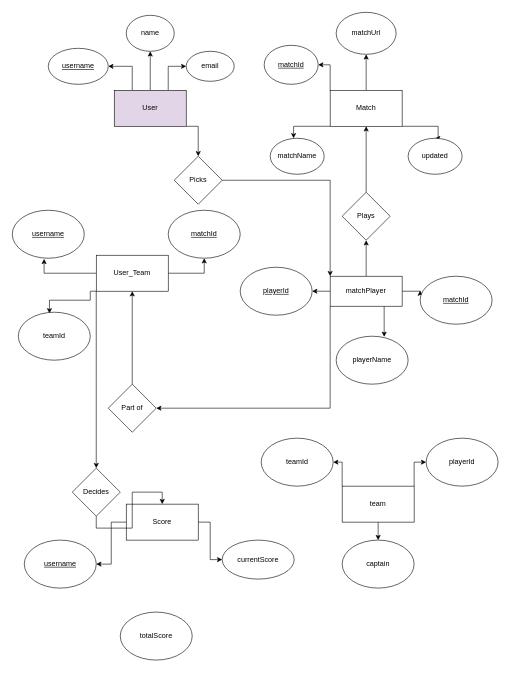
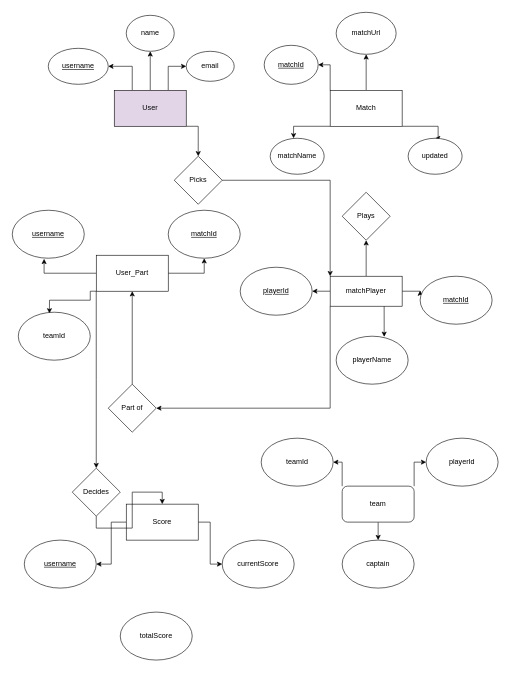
  <mxCell id="0" />
  <mxCell id="1" parent="0" />
  <mxCell id="2" style="edgeStyle=orthogonalEdgeStyle;rounded=0;orthogonalLoop=1;jettySize=auto;html=1;exitX=0.25;exitY=0;exitDx=0;exitDy=0;entryX=1;entryY=0.5;entryDx=0;entryDy=0;" parent="1" source="6" target="7" edge="1"><mxGeometry relative="1" as="geometry" /></mxCell>
  <mxCell id="3" style="edgeStyle=orthogonalEdgeStyle;rounded=0;orthogonalLoop=1;jettySize=auto;html=1;exitX=0.75;exitY=0;exitDx=0;exitDy=0;entryX=0;entryY=0.5;entryDx=0;entryDy=0;" parent="1" source="6" target="9" edge="1"><mxGeometry relative="1" as="geometry" /></mxCell>
  <mxCell id="4" style="edgeStyle=orthogonalEdgeStyle;rounded=0;orthogonalLoop=1;jettySize=auto;html=1;exitX=0.5;exitY=0;exitDx=0;exitDy=0;entryX=0.5;entryY=1;entryDx=0;entryDy=0;" parent="1" source="6" target="8" edge="1"><mxGeometry relative="1" as="geometry" /></mxCell>
  <mxCell id="5" style="edgeStyle=orthogonalEdgeStyle;rounded=0;orthogonalLoop=1;jettySize=auto;html=1;exitX=1;exitY=1;exitDx=0;exitDy=0;entryX=0.5;entryY=0;entryDx=0;entryDy=0;" parent="1" source="6" target="45" edge="1"><mxGeometry relative="1" as="geometry"><Array as="points"><mxPoint x="330" y="210" /></Array></mxGeometry></mxCell>
  <mxCell id="6" value="User" style="rounded=0;whiteSpace=wrap;html=1;fillColor=#e1d5e7;" parent="1" vertex="1"><mxGeometry x="190" y="150" width="120" height="60" as="geometry" /></mxCell>
  <mxCell id="7" value="&lt;u&gt;username&lt;/u&gt;" style="ellipse;whiteSpace=wrap;html=1;" parent="1" vertex="1"><mxGeometry x="80" y="80" width="100" height="60" as="geometry" /></mxCell>
  <mxCell id="8" value="name" style="ellipse;whiteSpace=wrap;html=1;" parent="1" vertex="1"><mxGeometry x="210" y="25" width="80" height="60" as="geometry" /></mxCell>
  <mxCell id="9" value="email" style="ellipse;whiteSpace=wrap;html=1;" parent="1" vertex="1"><mxGeometry x="310" y="85" width="80" height="50" as="geometry" /></mxCell>
  <mxCell id="10" style="edgeStyle=orthogonalEdgeStyle;rounded=0;orthogonalLoop=1;jettySize=auto;html=1;exitX=0.5;exitY=0;exitDx=0;exitDy=0;entryX=0.5;entryY=1;entryDx=0;entryDy=0;" parent="1" source="14" target="16" edge="1"><mxGeometry relative="1" as="geometry" /></mxCell>
  <mxCell id="11" style="edgeStyle=orthogonalEdgeStyle;rounded=0;orthogonalLoop=1;jettySize=auto;html=1;exitX=0;exitY=0;exitDx=0;exitDy=0;entryX=1;entryY=0.5;entryDx=0;entryDy=0;" parent="1" source="14" target="15" edge="1"><mxGeometry relative="1" as="geometry" /></mxCell>
  <mxCell id="12" style="edgeStyle=orthogonalEdgeStyle;rounded=0;orthogonalLoop=1;jettySize=auto;html=1;exitX=1;exitY=1;exitDx=0;exitDy=0;entryX=0.5;entryY=0;entryDx=0;entryDy=0;" parent="1" source="14" target="18" edge="1"><mxGeometry relative="1" as="geometry"><mxPoint x="730" y="220" as="targetPoint" /><Array as="points"><mxPoint x="730" y="210" /></Array></mxGeometry></mxCell>
  <mxCell id="13" style="edgeStyle=orthogonalEdgeStyle;rounded=0;orthogonalLoop=1;jettySize=auto;html=1;exitX=0;exitY=1;exitDx=0;exitDy=0;entryX=0.433;entryY=0;entryDx=0;entryDy=0;entryPerimeter=0;" parent="1" source="14" target="17" edge="1"><mxGeometry relative="1" as="geometry"><Array as="points"><mxPoint x="489" y="210" /></Array></mxGeometry></mxCell>
  <mxCell id="14" value="Match" style="rounded=0;whiteSpace=wrap;html=1;" parent="1" vertex="1"><mxGeometry x="550" y="150" width="120" height="60" as="geometry" /></mxCell>
  <mxCell id="15" value="&lt;u&gt;matchId&lt;/u&gt;" style="ellipse;whiteSpace=wrap;html=1;" parent="1" vertex="1"><mxGeometry x="440" y="75" width="90" height="65" as="geometry" /></mxCell>
  <mxCell id="16" value="matchUrl" style="ellipse;whiteSpace=wrap;html=1;" parent="1" vertex="1"><mxGeometry x="560" y="20" width="100" height="70" as="geometry" /></mxCell>
  <mxCell id="17" value="matchName" style="ellipse;whiteSpace=wrap;html=1;" parent="1" vertex="1"><mxGeometry x="450" y="230" width="90" height="60" as="geometry" /></mxCell>
  <mxCell id="18" value="updated" style="ellipse;whiteSpace=wrap;html=1;" parent="1" vertex="1"><mxGeometry x="680" y="230" width="90" height="60" as="geometry" /></mxCell>
  <mxCell id="19" style="edgeStyle=orthogonalEdgeStyle;rounded=0;orthogonalLoop=1;jettySize=auto;html=1;exitX=1;exitY=0.5;exitDx=0;exitDy=0;entryX=0;entryY=0.3;entryDx=0;entryDy=0;entryPerimeter=0;" parent="1" source="24" target="27" edge="1"><mxGeometry relative="1" as="geometry" /></mxCell>
  <mxCell id="20" style="edgeStyle=orthogonalEdgeStyle;rounded=0;orthogonalLoop=1;jettySize=auto;html=1;exitX=0;exitY=0.5;exitDx=0;exitDy=0;entryX=1;entryY=0.5;entryDx=0;entryDy=0;" parent="1" source="24" target="25" edge="1"><mxGeometry relative="1" as="geometry" /></mxCell>
  <mxCell id="21" style="edgeStyle=orthogonalEdgeStyle;rounded=0;orthogonalLoop=1;jettySize=auto;html=1;exitX=0.5;exitY=0;exitDx=0;exitDy=0;entryX=0.5;entryY=1;entryDx=0;entryDy=0;" parent="1" source="24" target="43" edge="1"><mxGeometry relative="1" as="geometry" /></mxCell>
  <mxCell id="22" style="edgeStyle=orthogonalEdgeStyle;rounded=0;orthogonalLoop=1;jettySize=auto;html=1;exitX=0;exitY=1;exitDx=0;exitDy=0;entryX=1;entryY=0.5;entryDx=0;entryDy=0;" parent="1" source="24" target="47" edge="1"><mxGeometry relative="1" as="geometry" /></mxCell>
  <mxCell id="23" style="edgeStyle=orthogonalEdgeStyle;rounded=0;orthogonalLoop=1;jettySize=auto;html=1;exitX=0.75;exitY=1;exitDx=0;exitDy=0;entryX=0.667;entryY=0.013;entryDx=0;entryDy=0;entryPerimeter=0;" parent="1" source="24" target="26" edge="1"><mxGeometry relative="1" as="geometry" /></mxCell>
  <mxCell id="24" value="matchPlayer" style="rounded=0;whiteSpace=wrap;html=1;" parent="1" vertex="1"><mxGeometry x="550" y="460" width="120" height="50" as="geometry" /></mxCell>
  <mxCell id="25" value="&lt;u&gt;playerId&lt;/u&gt;" style="ellipse;whiteSpace=wrap;html=1;" parent="1" vertex="1"><mxGeometry x="400" y="445" width="120" height="80" as="geometry" /></mxCell>
  <mxCell id="26" value="playerName" style="ellipse;whiteSpace=wrap;html=1;" parent="1" vertex="1"><mxGeometry x="560" y="560" width="120" height="80" as="geometry" /></mxCell>
  <mxCell id="27" value="&lt;u&gt;matchId&lt;/u&gt;" style="ellipse;whiteSpace=wrap;html=1;" parent="1" vertex="1"><mxGeometry x="700" y="460" width="120" height="80" as="geometry" /></mxCell>
  <mxCell id="28" style="edgeStyle=orthogonalEdgeStyle;rounded=0;orthogonalLoop=1;jettySize=auto;html=1;exitX=1;exitY=0.5;exitDx=0;exitDy=0;entryX=0;entryY=0.5;entryDx=0;entryDy=0;" parent="1" source="30" target="41" edge="1"><mxGeometry relative="1" as="geometry" /></mxCell>
  <mxCell id="29" style="edgeStyle=orthogonalEdgeStyle;rounded=0;orthogonalLoop=1;jettySize=auto;html=1;exitX=0;exitY=0.5;exitDx=0;exitDy=0;entryX=1;entryY=0.5;entryDx=0;entryDy=0;" parent="1" source="30" target="40" edge="1"><mxGeometry relative="1" as="geometry" /></mxCell>
  <mxCell id="30" value="Score" style="rounded=0;whiteSpace=wrap;html=1;" parent="1" vertex="1"><mxGeometry x="210" y="840" width="120" height="60" as="geometry" /></mxCell>
  <mxCell id="31" style="edgeStyle=orthogonalEdgeStyle;rounded=0;orthogonalLoop=1;jettySize=auto;html=1;exitX=1;exitY=0.5;exitDx=0;exitDy=0;entryX=0.5;entryY=1;entryDx=0;entryDy=0;" parent="1" source="35" target="38" edge="1"><mxGeometry relative="1" as="geometry" /></mxCell>
  <mxCell id="32" style="edgeStyle=orthogonalEdgeStyle;rounded=0;orthogonalLoop=1;jettySize=auto;html=1;exitX=0;exitY=0.5;exitDx=0;exitDy=0;entryX=0.442;entryY=1.013;entryDx=0;entryDy=0;entryPerimeter=0;" parent="1" source="35" target="36" edge="1"><mxGeometry relative="1" as="geometry" /></mxCell>
  <mxCell id="33" style="edgeStyle=orthogonalEdgeStyle;rounded=0;orthogonalLoop=1;jettySize=auto;html=1;exitX=0;exitY=1;exitDx=0;exitDy=0;entryX=0.433;entryY=0.025;entryDx=0;entryDy=0;entryPerimeter=0;" parent="1" source="35" target="37" edge="1"><mxGeometry relative="1" as="geometry"><Array as="points"><mxPoint x="150" y="500" /><mxPoint x="82" y="500" /></Array></mxGeometry></mxCell>
  <mxCell id="34" style="edgeStyle=orthogonalEdgeStyle;rounded=0;orthogonalLoop=1;jettySize=auto;html=1;exitX=0;exitY=1;exitDx=0;exitDy=0;" parent="1" source="35" edge="1"><mxGeometry relative="1" as="geometry"><mxPoint x="160" y="780" as="targetPoint" /></mxGeometry></mxCell>
- <mxCell id="35" value="User_Team" style="rounded=0;whiteSpace=wrap;html=1;" parent="1" vertex="1"><mxGeometry x="160" y="425" width="120" height="60" as="geometry" /></mxCell>
+ <mxCell id="35" value="User_Part" style="rounded=0;whiteSpace=wrap;html=1;" parent="1" vertex="1"><mxGeometry x="160" y="425" width="120" height="60" as="geometry" /></mxCell>
  <mxCell id="36" value="&lt;u&gt;username&lt;/u&gt;" style="ellipse;whiteSpace=wrap;html=1;" parent="1" vertex="1"><mxGeometry x="20" y="350" width="120" height="80" as="geometry" /></mxCell>
  <mxCell id="37" value="teamId" style="ellipse;whiteSpace=wrap;html=1;" parent="1" vertex="1"><mxGeometry x="30" y="520" width="120" height="80" as="geometry" /></mxCell>
  <mxCell id="38" value="&lt;u&gt;matchId&lt;/u&gt;" style="ellipse;whiteSpace=wrap;html=1;" parent="1" vertex="1"><mxGeometry x="280" y="350" width="120" height="80" as="geometry" /></mxCell>
  <mxCell id="39" value="totalScore" style="ellipse;whiteSpace=wrap;html=1;" parent="1" vertex="1"><mxGeometry x="200" y="1020" width="120" height="80" as="geometry" /></mxCell>
  <mxCell id="40" value="&lt;u&gt;username&lt;/u&gt;" style="ellipse;whiteSpace=wrap;html=1;" parent="1" vertex="1"><mxGeometry x="40" y="900" width="120" height="80" as="geometry" /></mxCell>
- <mxCell id="41" value="currentScore" style="ellipse;whiteSpace=wrap;html=1;" parent="1" vertex="1"><mxGeometry x="370" y="900" width="120" height="65" as="geometry" /></mxCell>
- <mxCell id="42" style="edgeStyle=orthogonalEdgeStyle;rounded=0;orthogonalLoop=1;jettySize=auto;html=1;exitX=0.5;exitY=0;exitDx=0;exitDy=0;entryX=0.5;entryY=1;entryDx=0;entryDy=0;" parent="1" source="43" target="14" edge="1"><mxGeometry relative="1" as="geometry" /></mxCell>
+ <mxCell id="41" value="currentScore" style="ellipse;whiteSpace=wrap;html=1;" parent="1" vertex="1"><mxGeometry x="370" y="900" width="120" height="80" as="geometry" /></mxCell>
  <mxCell id="43" value="Plays" style="rhombus;whiteSpace=wrap;html=1;" parent="1" vertex="1"><mxGeometry x="570" y="320" width="80" height="80" as="geometry" /></mxCell>
  <mxCell id="44" style="edgeStyle=orthogonalEdgeStyle;rounded=0;orthogonalLoop=1;jettySize=auto;html=1;exitX=1;exitY=0.5;exitDx=0;exitDy=0;entryX=0;entryY=0;entryDx=0;entryDy=0;" parent="1" source="45" target="24" edge="1"><mxGeometry relative="1" as="geometry" /></mxCell>
  <mxCell id="45" value="Picks" style="rhombus;whiteSpace=wrap;html=1;" parent="1" vertex="1"><mxGeometry x="290" y="260" width="80" height="80" as="geometry" /></mxCell>
  <mxCell id="46" style="edgeStyle=orthogonalEdgeStyle;rounded=0;orthogonalLoop=1;jettySize=auto;html=1;exitX=0.5;exitY=0;exitDx=0;exitDy=0;" parent="1" source="47" target="35" edge="1"><mxGeometry relative="1" as="geometry" /></mxCell>
  <mxCell id="47" value="Part of" style="rhombus;whiteSpace=wrap;html=1;" parent="1" vertex="1"><mxGeometry x="180" y="640" width="80" height="80" as="geometry" /></mxCell>
  <mxCell id="48" style="edgeStyle=orthogonalEdgeStyle;rounded=0;orthogonalLoop=1;jettySize=auto;html=1;exitX=0.5;exitY=1;exitDx=0;exitDy=0;entryX=0.5;entryY=0;entryDx=0;entryDy=0;" parent="1" source="49" target="30" edge="1"><mxGeometry relative="1" as="geometry" /></mxCell>
  <mxCell id="49" value="Decides" style="rhombus;whiteSpace=wrap;html=1;" parent="1" vertex="1"><mxGeometry x="120" y="780" width="80" height="80" as="geometry" /></mxCell>
  <mxCell id="50" value="teamId" style="ellipse;whiteSpace=wrap;html=1;" vertex="1" parent="1"><mxGeometry x="435" y="730" width="120" height="80" as="geometry" /></mxCell>
  <mxCell id="51" style="edgeStyle=orthogonalEdgeStyle;rounded=0;orthogonalLoop=1;jettySize=auto;html=1;exitX=0;exitY=0;exitDx=0;exitDy=0;" edge="1" parent="1" source="54" target="50"><mxGeometry relative="1" as="geometry"><Array as="points"><mxPoint x="570" y="770" /></Array></mxGeometry></mxCell>
  <mxCell id="52" style="edgeStyle=orthogonalEdgeStyle;rounded=0;orthogonalLoop=1;jettySize=auto;html=1;exitX=1;exitY=0;exitDx=0;exitDy=0;" edge="1" parent="1" source="54" target="55"><mxGeometry relative="1" as="geometry" /></mxCell>
  <mxCell id="53" style="edgeStyle=orthogonalEdgeStyle;rounded=0;orthogonalLoop=1;jettySize=auto;html=1;exitX=0.5;exitY=1;exitDx=0;exitDy=0;entryX=0.5;entryY=0;entryDx=0;entryDy=0;" edge="1" parent="1" source="54" target="56"><mxGeometry relative="1" as="geometry" /></mxCell>
- <mxCell id="54" value="team" style="rounded=0;whiteSpace=wrap;html=1;" vertex="1" parent="1"><mxGeometry x="570" y="810" width="120" height="60" as="geometry" /></mxCell>
+ <mxCell id="54" value="team" style="whiteSpace=wrap;html=1;rounded=1;" vertex="1" parent="1"><mxGeometry x="570" y="810" width="120" height="60" as="geometry" /></mxCell>
  <mxCell id="55" value="playerId" style="ellipse;whiteSpace=wrap;html=1;" vertex="1" parent="1"><mxGeometry x="710" y="730" width="120" height="80" as="geometry" /></mxCell>
  <mxCell id="56" value="captain" style="ellipse;whiteSpace=wrap;html=1;" vertex="1" parent="1"><mxGeometry x="570" y="900" width="120" height="80" as="geometry" /></mxCell>
